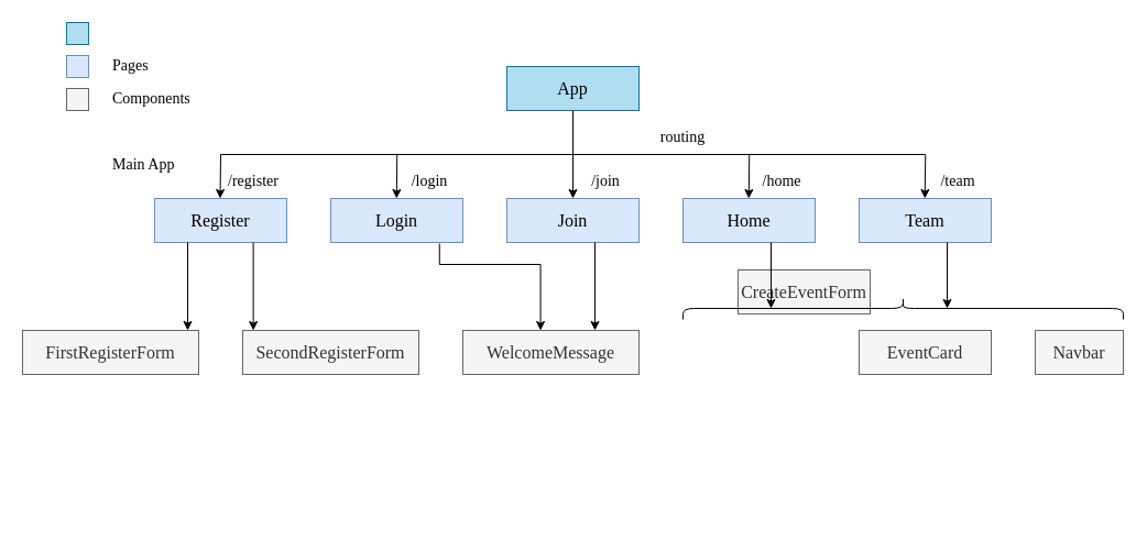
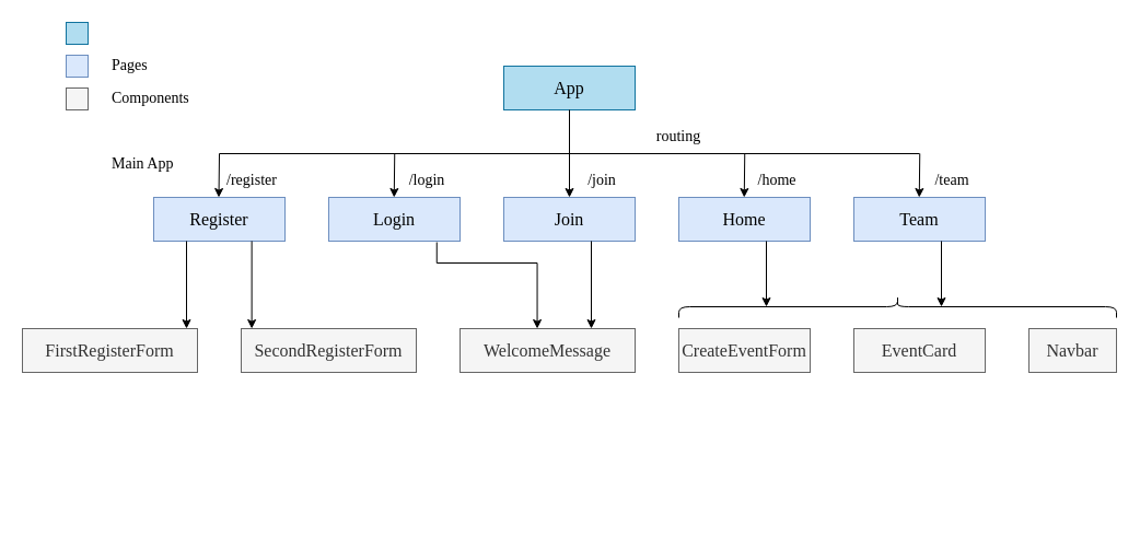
  <mxCell id="0" />
  <mxCell id="1" parent="0" />
  <mxCell id="2" value="&lt;font style=&quot;font-size: 16px;&quot;&gt;App&lt;/font&gt;" style="rounded=0;whiteSpace=wrap;html=1;fillColor=#b1ddf0;strokeColor=#10739e;fontFamily=Times New Roman;" vertex="1" parent="1"><mxGeometry x="460" y="60" width="120" height="40" as="geometry" /></mxCell>
  <mxCell id="3" value="&lt;font style=&quot;font-size: 16px;&quot;&gt;Join&lt;/font&gt;" style="rounded=0;whiteSpace=wrap;html=1;fillColor=#dae8fc;strokeColor=#6c8ebf;fontFamily=Times New Roman;" vertex="1" parent="1"><mxGeometry x="460" y="180" width="120" height="40" as="geometry" /></mxCell>
  <mxCell id="4" value="&lt;font style=&quot;font-size: 16px;&quot;&gt;Login&lt;/font&gt;" style="rounded=0;whiteSpace=wrap;html=1;fillColor=#dae8fc;strokeColor=#6c8ebf;fontFamily=Times New Roman;" vertex="1" parent="1"><mxGeometry x="300" y="180" width="120" height="40" as="geometry" /></mxCell>
  <mxCell id="5" value="&lt;font style=&quot;font-size: 16px;&quot;&gt;Register&lt;/font&gt;" style="rounded=0;whiteSpace=wrap;html=1;fillColor=#dae8fc;strokeColor=#6c8ebf;fontFamily=Times New Roman;" vertex="1" parent="1"><mxGeometry x="140" y="180" width="120" height="40" as="geometry" /></mxCell>
  <mxCell id="6" value="&lt;font style=&quot;font-size: 16px;&quot;&gt;Home&lt;/font&gt;" style="rounded=0;whiteSpace=wrap;html=1;fillColor=#dae8fc;strokeColor=#6c8ebf;fontFamily=Times New Roman;" vertex="1" parent="1"><mxGeometry x="620" y="180" width="120" height="40" as="geometry" /></mxCell>
  <mxCell id="7" value="&lt;font style=&quot;font-size: 16px;&quot;&gt;Team&lt;/font&gt;" style="rounded=0;whiteSpace=wrap;html=1;fillColor=#dae8fc;strokeColor=#6c8ebf;fontFamily=Times New Roman;" vertex="1" parent="1"><mxGeometry x="780" y="180" width="120" height="40" as="geometry" /></mxCell>
  <mxCell id="8" value="" style="endArrow=classic;html=1;rounded=0;exitX=0.5;exitY=1;exitDx=0;exitDy=0;entryX=0.5;entryY=0;entryDx=0;entryDy=0;fontFamily=Times New Roman;" edge="1" parent="1" source="2" target="3"><mxGeometry width="50" height="50" relative="1" as="geometry"><mxPoint x="520" y="270" as="sourcePoint" /><mxPoint x="570" y="220" as="targetPoint" /></mxGeometry></mxCell>
  <mxCell id="9" value="" style="endArrow=none;html=1;rounded=0;fontFamily=Times New Roman;" edge="1" parent="1"><mxGeometry width="50" height="50" relative="1" as="geometry"><mxPoint x="200" y="140" as="sourcePoint" /><mxPoint x="840" y="140" as="targetPoint" /></mxGeometry></mxCell>
  <mxCell id="10" value="" style="endArrow=classic;html=1;rounded=0;entryX=0.5;entryY=0;entryDx=0;entryDy=0;fontFamily=Times New Roman;" edge="1" parent="1"><mxGeometry width="50" height="50" relative="1" as="geometry"><mxPoint x="200" y="140" as="sourcePoint" /><mxPoint x="199.5" y="180" as="targetPoint" /></mxGeometry></mxCell>
  <mxCell id="11" value="" style="endArrow=classic;html=1;rounded=0;entryX=0.5;entryY=0;entryDx=0;entryDy=0;fontFamily=Times New Roman;" edge="1" parent="1"><mxGeometry width="50" height="50" relative="1" as="geometry"><mxPoint x="360.25" y="140" as="sourcePoint" /><mxPoint x="359.75" y="180" as="targetPoint" /></mxGeometry></mxCell>
  <mxCell id="12" value="" style="endArrow=classic;html=1;rounded=0;entryX=0.5;entryY=0;entryDx=0;entryDy=0;fontFamily=Times New Roman;" edge="1" parent="1"><mxGeometry width="50" height="50" relative="1" as="geometry"><mxPoint x="680.25" y="140" as="sourcePoint" /><mxPoint x="679.75" y="180" as="targetPoint" /></mxGeometry></mxCell>
  <mxCell id="13" value="" style="endArrow=classic;html=1;rounded=0;entryX=0.5;entryY=0;entryDx=0;entryDy=0;fontFamily=Times New Roman;" edge="1" parent="1"><mxGeometry width="50" height="50" relative="1" as="geometry"><mxPoint x="840.25" y="140" as="sourcePoint" /><mxPoint x="839.75" y="180" as="targetPoint" /></mxGeometry></mxCell>
  <mxCell id="14" value="&lt;font style=&quot;font-size: 16px;&quot;&gt;WelcomeMessage&lt;/font&gt;" style="rounded=0;whiteSpace=wrap;html=1;fillColor=#f5f5f5;fontColor=#333333;strokeColor=#666666;fontFamily=Times New Roman;" vertex="1" parent="1"><mxGeometry x="420" y="300" width="160" height="40" as="geometry" /></mxCell>
  <mxCell id="15" value="&lt;font style=&quot;font-size: 16px;&quot;&gt;FirstRegisterForm&lt;/font&gt;" style="rounded=0;whiteSpace=wrap;html=1;fillColor=#f5f5f5;fontColor=#333333;strokeColor=#666666;fontFamily=Times New Roman;" vertex="1" parent="1"><mxGeometry y="300" width="160" height="40" as="geometry" x="20" /></mxCell>
  <mxCell id="16" value="&lt;font style=&quot;font-size: 16px;&quot;&gt;SecondRegisterForm&lt;/font&gt;" style="rounded=0;whiteSpace=wrap;html=1;fillColor=#f5f5f5;fontColor=#333333;strokeColor=#666666;fontFamily=Times New Roman;" vertex="1" parent="1"><mxGeometry x="220" y="300" width="160" height="40" as="geometry" /></mxCell>
- <mxCell id="17" value="&lt;font style=&quot;font-size: 16px;&quot;&gt;CreateEventForm&lt;/font&gt;" style="rounded=0;whiteSpace=wrap;html=1;fillColor=#f5f5f5;fontColor=#333333;strokeColor=#666666;fontFamily=Times New Roman;" vertex="1" parent="1"><mxGeometry x="670" y="245" width="120" height="40" as="geometry" /></mxCell>
+ <mxCell id="17" value="&lt;font style=&quot;font-size: 16px;&quot;&gt;CreateEventForm&lt;/font&gt;" style="rounded=0;whiteSpace=wrap;html=1;fillColor=#f5f5f5;fontColor=#333333;strokeColor=#666666;fontFamily=Times New Roman;" vertex="1" parent="1"><mxGeometry x="620" y="300" width="120" height="40" as="geometry" /></mxCell>
  <mxCell id="18" value="&lt;font style=&quot;font-size: 16px;&quot;&gt;EventCard&lt;/font&gt;" style="rounded=0;whiteSpace=wrap;html=1;fillColor=#f5f5f5;fontColor=#333333;strokeColor=#666666;fontFamily=Times New Roman;" vertex="1" parent="1"><mxGeometry x="780" y="300" width="120" height="40" as="geometry" /></mxCell>
  <mxCell id="19" value="&lt;font style=&quot;font-size: 16px;&quot;&gt;Navbar&lt;/font&gt;" style="rounded=0;whiteSpace=wrap;html=1;fillColor=#f5f5f5;fontColor=#333333;strokeColor=#666666;fontFamily=Times New Roman;" vertex="1" parent="1"><mxGeometry x="940" y="300" width="80" height="40" as="geometry" /></mxCell>
  <mxCell id="20" value="" style="endArrow=classic;html=1;rounded=0;edgeStyle=elbowEdgeStyle;elbow=vertical;fontFamily=Times New Roman;exitX=0.823;exitY=1.025;exitDx=0;exitDy=0;exitPerimeter=0;entryX=0.441;entryY=0;entryDx=0;entryDy=0;entryPerimeter=0;" edge="1" parent="1" source="4" target="14"><mxGeometry width="50" height="50" relative="1" as="geometry"><mxPoint x="820" y="220" as="sourcePoint" /><mxPoint x="480" y="290" as="targetPoint" /><Array as="points"><mxPoint x="480" y="240" /><mxPoint x="460" y="240" /><mxPoint x="810" y="260" /><mxPoint x="730" y="260" /><mxPoint x="790" y="260" /></Array></mxGeometry></mxCell>
  <mxCell id="21" value="" style="rounded=0;whiteSpace=wrap;html=1;fillColor=#b1ddf0;strokeColor=#10739e;fontFamily=Times New Roman;" vertex="1" parent="1"><mxGeometry x="60" y="20" width="20" height="20" as="geometry" /></mxCell>
  <mxCell id="22" value="" style="rounded=0;whiteSpace=wrap;html=1;fillColor=#dae8fc;strokeColor=#6c8ebf;fontFamily=Times New Roman;" vertex="1" parent="1"><mxGeometry x="60" y="50" width="20" height="20" as="geometry" /></mxCell>
  <mxCell id="23" value="" style="rounded=0;whiteSpace=wrap;html=1;fillColor=#f5f5f5;strokeColor=#666666;fontColor=#333333;fontFamily=Times New Roman;" vertex="1" parent="1"><mxGeometry x="60" y="80" width="20" height="20" as="geometry" /></mxCell>
  <mxCell id="24" value="&lt;font style=&quot;font-size: 14px;&quot;&gt;Main App&lt;/font&gt;" style="text;html=1;strokeColor=none;fillColor=none;align=left;verticalAlign=middle;whiteSpace=wrap;rounded=0;fontFamily=Times New Roman;" vertex="1" parent="1"><mxGeometry x="100" y="135" width="80" height="30" as="geometry" /></mxCell>
  <mxCell id="25" value="&lt;font style=&quot;font-size: 14px;&quot;&gt;Pages&lt;/font&gt;" style="text;html=1;strokeColor=none;fillColor=none;align=left;verticalAlign=middle;whiteSpace=wrap;rounded=0;fontFamily=Times New Roman;" vertex="1" parent="1"><mxGeometry x="100" y="45" width="80" height="30" as="geometry" /></mxCell>
  <mxCell id="26" value="&lt;font style=&quot;font-size: 14px;&quot;&gt;Components&lt;/font&gt;" style="text;html=1;strokeColor=none;fillColor=none;align=left;verticalAlign=middle;whiteSpace=wrap;rounded=0;fontFamily=Times New Roman;" vertex="1" parent="1"><mxGeometry x="100" y="75" width="80" height="30" as="geometry" /></mxCell>
  <mxCell id="27" value="&lt;font style=&quot;font-size: 14px;&quot;&gt;routing&lt;/font&gt;" style="text;html=1;strokeColor=none;fillColor=none;align=center;verticalAlign=middle;whiteSpace=wrap;rounded=0;fontFamily=Times New Roman;" vertex="1" parent="1"><mxGeometry x="590" y="110" width="60" height="30" as="geometry" /></mxCell>
  <mxCell id="28" value="&lt;font style=&quot;font-size: 14px;&quot;&gt;/register&lt;/font&gt;" style="text;html=1;strokeColor=none;fillColor=none;align=center;verticalAlign=middle;whiteSpace=wrap;rounded=0;fontFamily=Times New Roman;" vertex="1" parent="1"><mxGeometry x="200" y="150" width="60" height="30" as="geometry" /></mxCell>
  <mxCell id="29" value="&lt;font style=&quot;font-size: 14px;&quot;&gt;/login&lt;/font&gt;" style="text;html=1;strokeColor=none;fillColor=none;align=center;verticalAlign=middle;whiteSpace=wrap;rounded=0;fontFamily=Times New Roman;" vertex="1" parent="1"><mxGeometry x="360" y="150" width="60" height="30" as="geometry" /></mxCell>
  <mxCell id="30" value="&lt;font style=&quot;font-size: 14px;&quot;&gt;/join&lt;/font&gt;" style="text;html=1;strokeColor=none;fillColor=none;align=center;verticalAlign=middle;whiteSpace=wrap;rounded=0;fontFamily=Times New Roman;" vertex="1" parent="1"><mxGeometry x="520" y="150" width="60" height="30" as="geometry" /></mxCell>
  <mxCell id="31" value="&lt;font style=&quot;font-size: 14px;&quot;&gt;/home&lt;/font&gt;" style="text;html=1;strokeColor=none;fillColor=none;align=center;verticalAlign=middle;whiteSpace=wrap;rounded=0;fontFamily=Times New Roman;" vertex="1" parent="1"><mxGeometry x="680" y="150" width="60" height="30" as="geometry" /></mxCell>
  <mxCell id="32" value="&lt;font style=&quot;font-size: 14px;&quot;&gt;/team&lt;/font&gt;" style="text;html=1;strokeColor=none;fillColor=none;align=center;verticalAlign=middle;whiteSpace=wrap;rounded=0;fontFamily=Times New Roman;" vertex="1" parent="1"><mxGeometry x="840" y="150" width="60" height="30" as="geometry" /></mxCell>
  <mxCell id="33" value="" style="endArrow=classic;html=1;rounded=0;exitX=0.25;exitY=1;exitDx=0;exitDy=0;entryX=0.937;entryY=0.001;entryDx=0;entryDy=0;entryPerimeter=0;fontFamily=Times New Roman;" edge="1" parent="1"><mxGeometry width="50" height="50" relative="1" as="geometry"><mxPoint x="540" y="220" as="sourcePoint" /><mxPoint x="540" y="300" as="targetPoint" /></mxGeometry></mxCell>
  <mxCell id="34" value="" style="endArrow=classic;html=1;rounded=0;exitX=0.25;exitY=1;exitDx=0;exitDy=0;entryX=0.937;entryY=0.001;entryDx=0;entryDy=0;entryPerimeter=0;fontFamily=Times New Roman;" edge="1" parent="1"><mxGeometry width="50" height="50" relative="1" as="geometry"><mxPoint x="229.64" y="220" as="sourcePoint" /><mxPoint x="229.64" y="300" as="targetPoint" /></mxGeometry></mxCell>
  <mxCell id="35" value="" style="shape=curlyBracket;whiteSpace=wrap;html=1;rounded=1;flipH=1;labelPosition=right;verticalLabelPosition=middle;align=left;verticalAlign=middle;rotation=-90;" vertex="1" parent="1"><mxGeometry x="810" y="80" width="20" height="400" as="geometry" /></mxCell>
  <mxCell id="36" value="" style="endArrow=classic;html=1;rounded=0;entryX=0.937;entryY=0.001;entryDx=0;entryDy=0;entryPerimeter=0;fontFamily=Times New Roman;" edge="1" parent="1"><mxGeometry width="50" height="50" relative="1" as="geometry"><mxPoint x="700" y="220" as="sourcePoint" /><mxPoint x="700" y="280" as="targetPoint" /></mxGeometry></mxCell>
  <mxCell id="37" value="" style="endArrow=classic;html=1;rounded=0;entryX=0.937;entryY=0.001;entryDx=0;entryDy=0;entryPerimeter=0;fontFamily=Times New Roman;" edge="1" parent="1"><mxGeometry width="50" height="50" relative="1" as="geometry"><mxPoint x="860" y="220" as="sourcePoint" /><mxPoint x="860" y="280" as="targetPoint" /></mxGeometry></mxCell>
  <mxCell id="38" value="" style="endArrow=classic;html=1;rounded=0;exitX=0.25;exitY=1;exitDx=0;exitDy=0;entryX=0.937;entryY=0.001;entryDx=0;entryDy=0;entryPerimeter=0;fontFamily=Times New Roman;" edge="1" parent="1"><mxGeometry width="50" height="50" relative="1" as="geometry"><mxPoint x="170" y="220" as="sourcePoint" /><mxPoint x="170" y="300" as="targetPoint" /></mxGeometry></mxCell>
